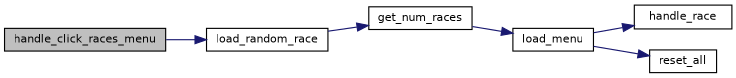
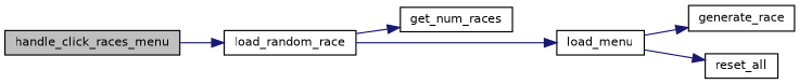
  digraph {
    rankdir=LR
    node [color=black fillcolor=white fontname=Helvetica fontsize=10 shape=record style=filled]
    edge [color=midnightblue fontname=Helvetica fontsize=10 labelfontname=Helvetica labelfontsize=10 style=solid]
    n1 [fillcolor=grey75 fontcolor=black height=0.2 label=handle_click_races_menu width=0.4]
    n2 [height=0.2 label=load_random_race width=0.4]
    n3 [height=0.2 label=get_num_races width=0.4]
    n4 [height=0.2 label=load_menu width=0.4]
-   n5 [height=0.2 label=handle_race width=0.4]
+   n5 [height=0.2 label=generate_race width=0.4]
    n6 [height=0.2 label=reset_all width=0.4]
    n1 -> n2
    n2 -> n3
-   n3 -> n4
+   n2 -> n4
    n4 -> n5
    n4 -> n6
  }
